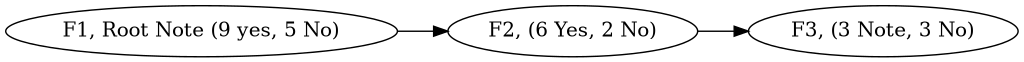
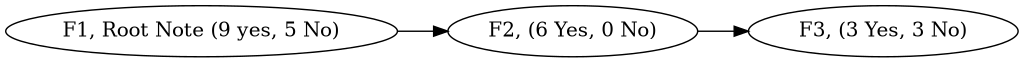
  digraph {
    rankdir=LR
    n1 [label="F1, Root Note (9 yes, 5 No)"]
-   n2 [label="F2, (6 Yes, 2 No)"]
-   n3 [label="F3, (3 Note, 3 No)"]
+   n2 [label="F2, (6 Yes, 0 No)"]
+   n3 [label="F3, (3 Yes, 3 No)"]
    n1 -> n2
    n2 -> n3
  }
